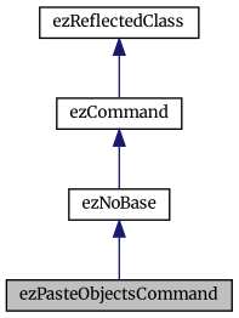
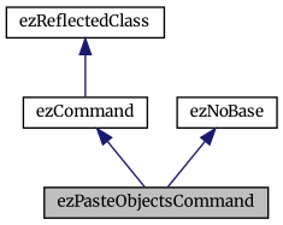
  digraph {
    fontname=Merriweather
    node [color=black fillcolor=white fontname=Merriweather fontsize=10 shape=record style=filled]
    edge [color=midnightblue dir=back fontname=Merriweather fontsize=10 labelfontname=Helvetica labelfontsize=10 style=solid]
    n1 [fillcolor=grey75 fontcolor=black height=0.2 label=ezPasteObjectsCommand width=0.4]
    n2 [height=0.2 label=ezCommand width=0.4]
    n3 [height=0.2 label=ezReflectedClass width=0.4]
    n4 [height=0.2 label=ezNoBase width=0.4]
-   n2 -> n4
+   n2 -> n1
    n3 -> n2
    n4 -> n1
  }
